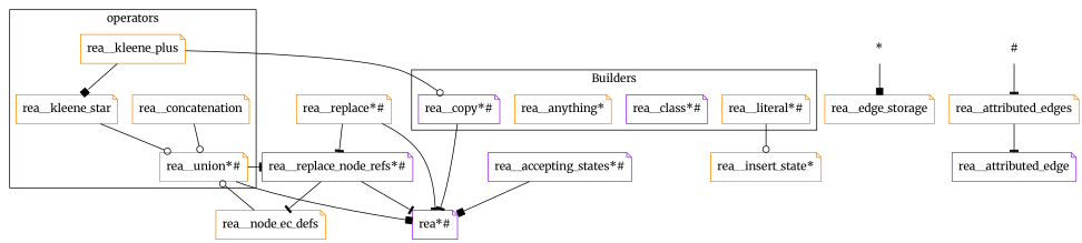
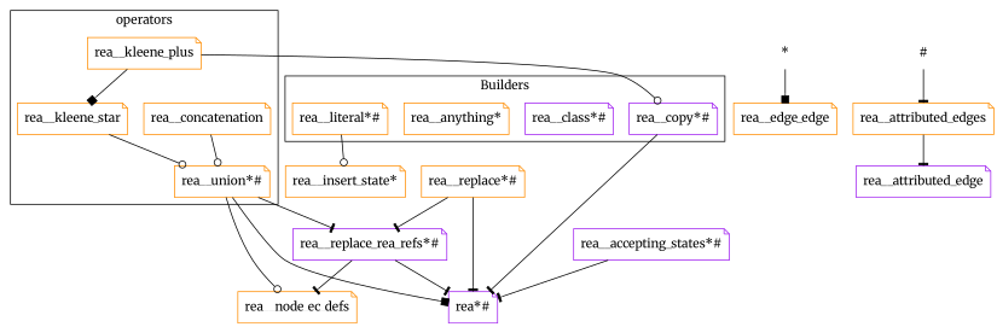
  digraph {
    compound=true
    fontname=Merriweather
    node [color=darkorange fontname=Merriweather shape=note]
    edge [arrowhead=tee fontname=Merriweather]
    n1 [label="rea__literal*#"]
    n2 [color=purple label="rea__class*#"]
    n3 [label="rea__anything*"]
    n4 [color=purple label="rea__copy*#"]
    n5 [label="rea__union*#"]
    rea__concatenation
    rea__kleene_plus
    rea__kleene_star
    n9 [label="rea__insert_state*"]
    n10 [color=purple label="rea*#"]
-   n11 [color=purple label="rea__replace_node_refs*#"]
+   n11 [color=purple label="rea__replace_rea_refs*#"]
    rea__node_ec_defs
    n13 [label="*" shape=none]
-   rea__edge_storage
+   rea__edge_storage [label=rea__edge_edge]
    rea__attributed_edge [color=purple]
    rea__attributed_edges
    n17 [color=purple label="#" shape=none]
    n18 [label="rea__replace*#"]
    n19 [color=purple label="rea__accepting_states*#"]
    subgraph cluster_1 {
      label=Builders
      n1
      n2
      n3
      n4
    }
    subgraph cluster_2 {
      label=operators
      n5
      rea__concatenation
      rea__kleene_plus
      rea__kleene_star
    }
    n1 -> n9 [arrowhead=odot]
    n4 -> n10
    n5 -> n10 [arrowhead=box]
    n5 -> n11
-   rea__node_ec_defs -> n5 [arrowhead=odot]
+   n5 -> rea__node_ec_defs [arrowhead=odot]
    rea__concatenation -> n5 [arrowhead=odot]
    rea__kleene_plus -> n4 [arrowhead=odot]
    rea__kleene_plus -> rea__kleene_star [arrowhead=box]
    rea__kleene_star -> n5 [arrowhead=odot]
    n11 -> n10
    n11 -> rea__node_ec_defs
    n13 -> rea__edge_storage [arrowhead=box]
    rea__attributed_edges -> rea__attributed_edge
    n17 -> rea__attributed_edges
    n18 -> n10
    n18 -> n11
-   n19 -> n10 [arrowhead=box]
+   n19 -> n10
  }
